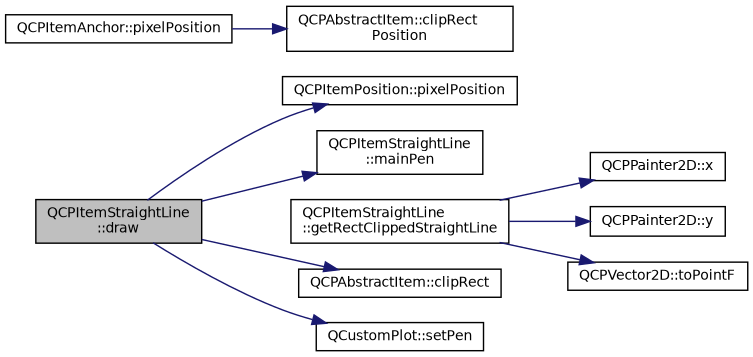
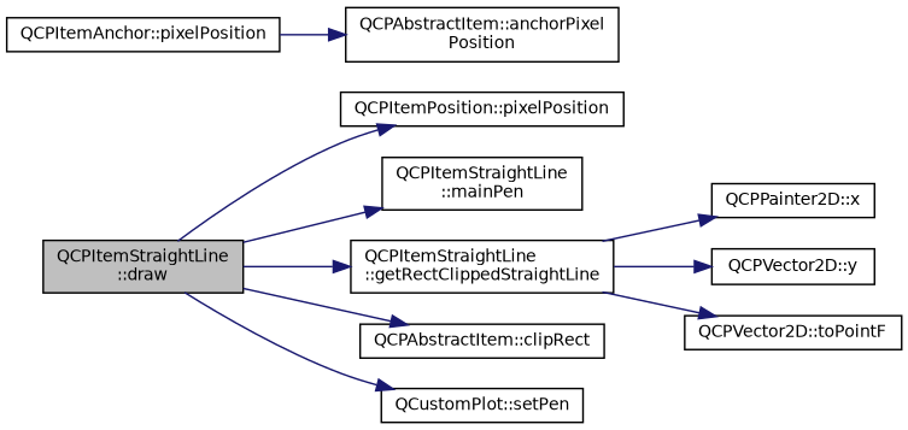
  digraph {
    rankdir=LR
    node [color=black fillcolor=white fontname=Helvetica fontsize=10 shape=record style=filled]
    edge [color=midnightblue fontname=Helvetica fontsize=10 labelfontname=Helvetica labelfontsize=10 style=solid]
    n1 [fillcolor=grey75 fontcolor=black height=0.2 label="QCPItemStraightLine\l::draw" width=0.4]
    n2 [height=0.2 label="QCPItemPosition::pixelPosition" width=0.4]
    n3 [height=0.2 label="QCPItemStraightLine\l::mainPen" width=0.4]
    n4 [height=0.2 label="QCPItemStraightLine\l::getRectClippedStraightLine" width=0.4]
    n5 [height=0.2 label="QCPAbstractItem::clipRect" width=0.4]
    n6 [height=0.2 label="QCustomPlot::setPen" width=0.4]
    n7 [height=0.2 label="QCPPainter2D::x" width=0.4]
-   n8 [height=0.2 label="QCPPainter2D::y" width=0.4]
+   n8 [height=0.2 label="QCPVector2D::y" width=0.4]
    n9 [height=0.2 label="QCPVector2D::toPointF" width=0.4]
    n10 [height=0.2 label="QCPItemAnchor::pixelPosition" width=0.4]
-   n11 [height=0.2 label="QCPAbstractItem::clipRect\lPosition" width=0.4]
+   n11 [height=0.2 label="QCPAbstractItem::anchorPixel\lPosition" width=0.4]
    n1 -> n2
    n1 -> n3
+   n1 -> n4
    n1 -> n5
    n1 -> n6
    n4 -> n7
    n4 -> n8
    n4 -> n9
    n10 -> n11
  }
